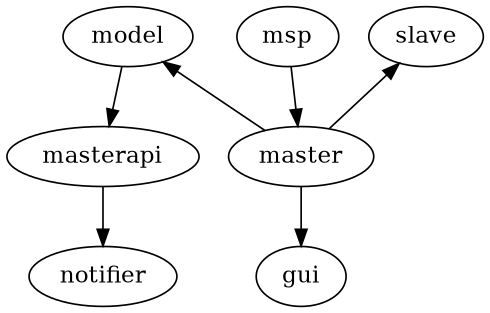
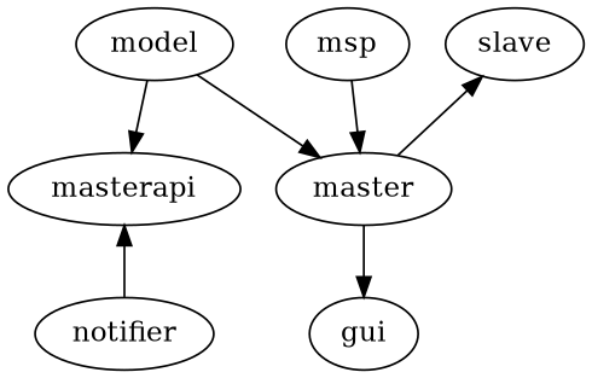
  digraph {
    rankdir=BT
    msp
    model
    gui
    notifier
    master
    masterapi
    slave
    subgraph sub_1 {
      rank=max
      msp
      model
    }
    subgraph sub_2 {
      rank=min
      gui
      notifier
    }
    msp -> master
-   master -> model
+   model -> master
    model -> masterapi
    master -> gui
    master -> slave
-   masterapi -> notifier
+   notifier -> masterapi
  }
